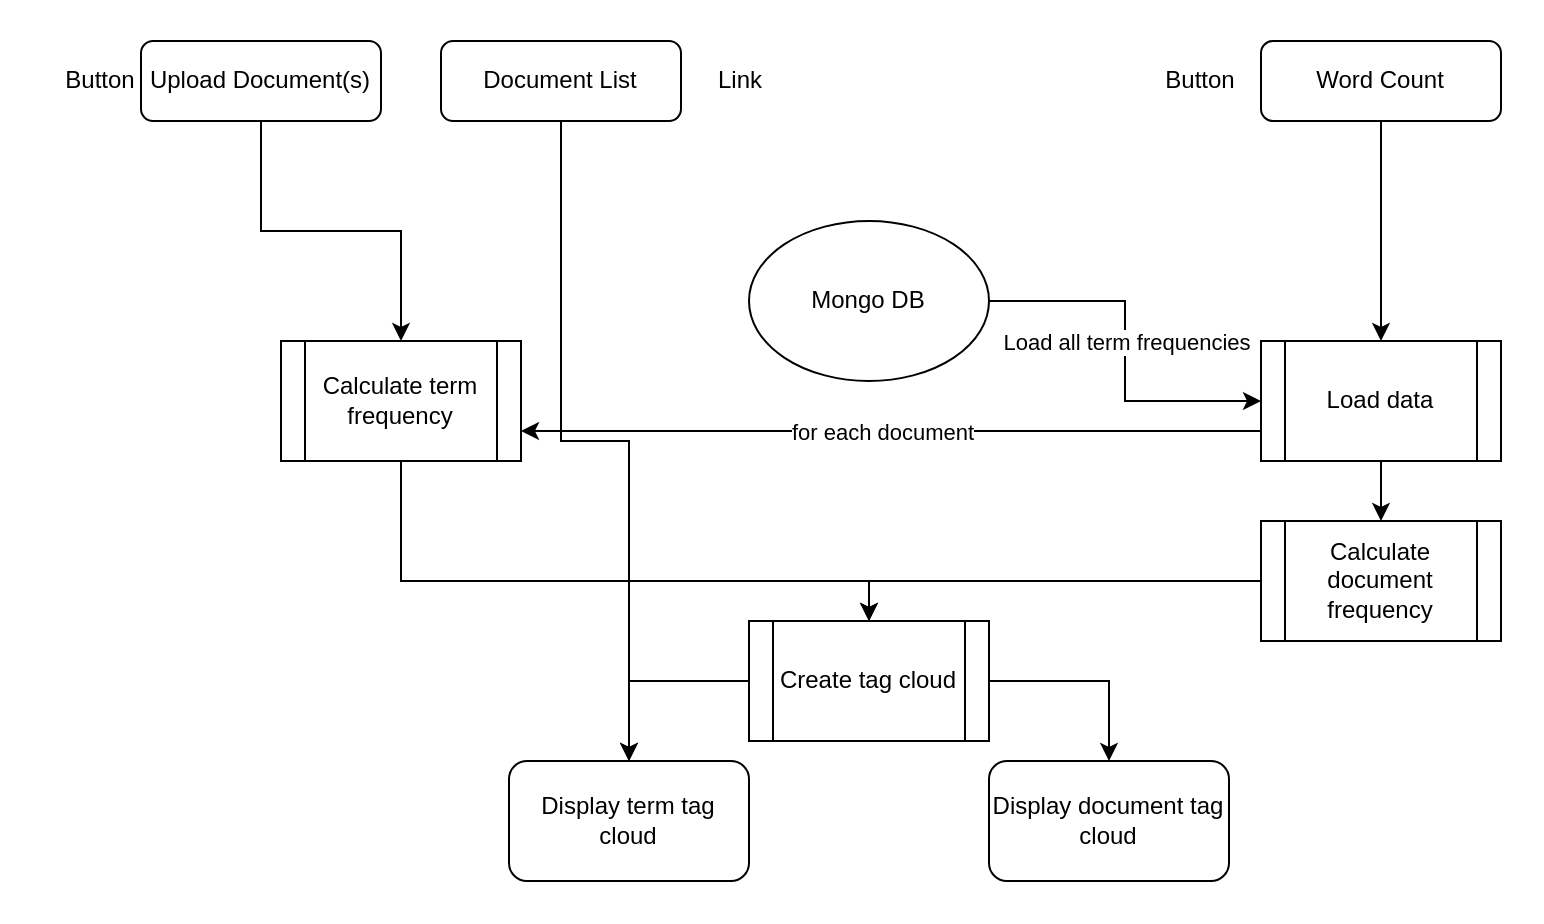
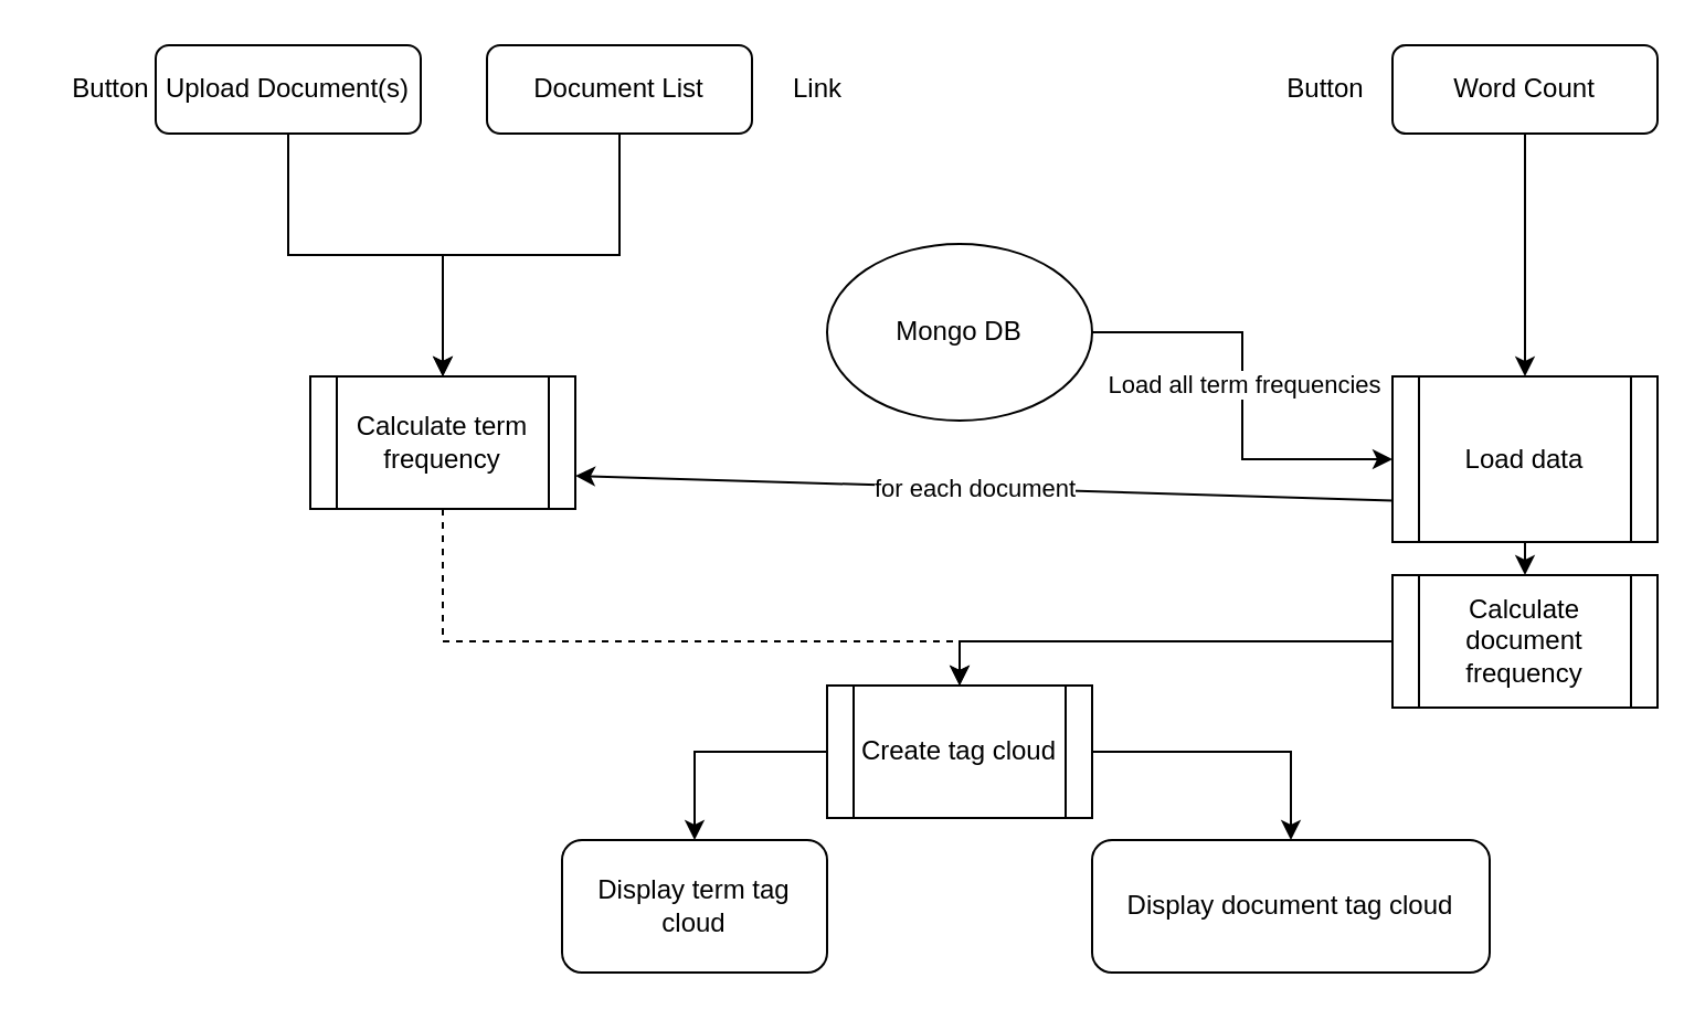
  <mxCell id="0" />
  <mxCell id="1" parent="0" />
  <mxCell id="2" style="edgeStyle=orthogonalEdgeStyle;rounded=0;orthogonalLoop=1;jettySize=auto;html=1;exitX=0.5;exitY=1;exitDx=0;exitDy=0;entryX=0.5;entryY=0;entryDx=0;entryDy=0;" edge="1" parent="1" source="3" target="13"><mxGeometry relative="1" as="geometry" /></mxCell>
  <mxCell id="3" value="Upload Document(s)" style="rounded=1;whiteSpace=wrap;html=1;fontSize=12;glass=0;strokeWidth=1;shadow=0;" parent="1" vertex="1"><mxGeometry x="70" y="20" width="120" height="40" as="geometry" /></mxCell>
  <mxCell id="4" value="" style="edgeStyle=orthogonalEdgeStyle;rounded=0;orthogonalLoop=1;jettySize=auto;html=1;exitX=1;exitY=0.5;exitDx=0;exitDy=0;entryX=0;entryY=0.5;entryDx=0;entryDy=0;" edge="1" parent="1" source="6" target="10"><mxGeometry relative="1" as="geometry" /></mxCell>
  <mxCell id="5" value="Load all term frequencies" style="edgeLabel;html=1;align=center;verticalAlign=middle;resizable=0;points=[];" vertex="1" connectable="0" parent="4"><mxGeometry x="-0.056" relative="1" as="geometry"><mxPoint as="offset" /></mxGeometry></mxCell>
  <mxCell id="6" value="Mongo DB" style="ellipse;whiteSpace=wrap;html=1;" vertex="1" parent="1"><mxGeometry x="374" y="110" width="120" height="80" as="geometry" /></mxCell>
  <mxCell id="7" style="edgeStyle=orthogonalEdgeStyle;rounded=0;orthogonalLoop=1;jettySize=auto;html=1;exitX=0.5;exitY=1;exitDx=0;exitDy=0;entryX=0.5;entryY=0;entryDx=0;entryDy=0;" edge="1" parent="1" source="8" target="10"><mxGeometry relative="1" as="geometry" /></mxCell>
  <mxCell id="8" value="Word Count" style="rounded=1;whiteSpace=wrap;html=1;fontSize=12;glass=0;strokeWidth=1;shadow=0;" vertex="1" parent="1"><mxGeometry x="630" y="20" width="120" height="40" as="geometry" /></mxCell>
  <mxCell id="9" style="edgeStyle=orthogonalEdgeStyle;rounded=0;orthogonalLoop=1;jettySize=auto;html=1;exitX=0.5;exitY=1;exitDx=0;exitDy=0;entryX=0.5;entryY=0;entryDx=0;entryDy=0;" edge="1" parent="1" source="10" target="26"><mxGeometry relative="1" as="geometry" /></mxCell>
- <mxCell id="10" value="Load data" style="shape=process;whiteSpace=wrap;html=1;backgroundOutline=1;" vertex="1" parent="1"><mxGeometry x="630" y="170" width="120" height="60" as="geometry" /></mxCell>
+ <mxCell id="10" value="Load data" style="shape=process;whiteSpace=wrap;html=1;backgroundOutline=1;" vertex="1" parent="1"><mxGeometry x="630" y="170" width="120" height="75" as="geometry" /></mxCell>
  <mxCell id="11" value="Display term tag cloud" style="rounded=1;whiteSpace=wrap;html=1;" vertex="1" parent="1"><mxGeometry x="254" y="380" width="120" height="60" as="geometry" /></mxCell>
- <mxCell id="12" style="edgeStyle=orthogonalEdgeStyle;rounded=0;orthogonalLoop=1;jettySize=auto;html=1;exitX=0.5;exitY=1;exitDx=0;exitDy=0;" edge="1" parent="1" source="13" target="16"><mxGeometry relative="1" as="geometry"><Array as="points"><mxPoint x="200" y="290" /><mxPoint x="434" y="290" /></Array></mxGeometry></mxCell>
+ <mxCell id="12" style="edgeStyle=orthogonalEdgeStyle;rounded=0;orthogonalLoop=1;jettySize=auto;html=1;exitX=0.5;exitY=1;exitDx=0;exitDy=0;dashed=1;" edge="1" parent="1" source="13" target="16"><mxGeometry relative="1" as="geometry"><Array as="points"><mxPoint x="200" y="290" /><mxPoint x="434" y="290" /></Array></mxGeometry></mxCell>
  <mxCell id="13" value="Calculate term frequency" style="shape=process;whiteSpace=wrap;html=1;backgroundOutline=1;" vertex="1" parent="1"><mxGeometry x="140" y="170" width="120" height="60" as="geometry" /></mxCell>
  <mxCell id="14" style="edgeStyle=orthogonalEdgeStyle;rounded=0;orthogonalLoop=1;jettySize=auto;html=1;exitX=1;exitY=0.5;exitDx=0;exitDy=0;entryX=0.5;entryY=0;entryDx=0;entryDy=0;" edge="1" parent="1" source="16" target="17"><mxGeometry relative="1" as="geometry" /></mxCell>
  <mxCell id="15" style="edgeStyle=orthogonalEdgeStyle;rounded=0;orthogonalLoop=1;jettySize=auto;html=1;exitX=0;exitY=0.5;exitDx=0;exitDy=0;entryX=0.5;entryY=0;entryDx=0;entryDy=0;" edge="1" parent="1" source="16" target="11"><mxGeometry relative="1" as="geometry" /></mxCell>
  <mxCell id="16" value="Create tag cloud" style="shape=process;whiteSpace=wrap;html=1;backgroundOutline=1;" vertex="1" parent="1"><mxGeometry x="374" y="310" width="120" height="60" as="geometry" /></mxCell>
- <mxCell id="17" value="Display document tag cloud" style="rounded=1;whiteSpace=wrap;html=1;" vertex="1" parent="1"><mxGeometry x="494" y="380" width="120" height="60" as="geometry" /></mxCell>
- <mxCell id="18" style="edgeStyle=orthogonalEdgeStyle;rounded=0;orthogonalLoop=1;jettySize=auto;html=1;exitX=0.5;exitY=1;exitDx=0;exitDy=0;" edge="1" parent="1" source="19" target="11"><mxGeometry relative="1" as="geometry" /></mxCell>
+ <mxCell id="17" value="Display document tag cloud" style="rounded=1;whiteSpace=wrap;html=1;" vertex="1" parent="1"><mxGeometry x="494" y="380" width="180" height="60" as="geometry" /></mxCell>
+ <mxCell id="18" style="edgeStyle=orthogonalEdgeStyle;rounded=0;orthogonalLoop=1;jettySize=auto;html=1;exitX=0.5;exitY=1;exitDx=0;exitDy=0;entryX=0.5;entryY=0;entryDx=0;entryDy=0;" edge="1" parent="1" source="19" target="13"><mxGeometry relative="1" as="geometry" /></mxCell>
  <mxCell id="19" value="Document List" style="rounded=1;whiteSpace=wrap;html=1;fontSize=12;glass=0;strokeWidth=1;shadow=0;" vertex="1" parent="1"><mxGeometry x="220" y="20" width="120" height="40" as="geometry" /></mxCell>
  <mxCell id="20" value="Button" style="text;html=1;align=center;verticalAlign=middle;whiteSpace=wrap;rounded=0;" vertex="1" parent="1"><mxGeometry x="570" y="25" width="60" height="30" as="geometry" /></mxCell>
  <mxCell id="21" value="Link" style="text;html=1;align=center;verticalAlign=middle;whiteSpace=wrap;rounded=0;" vertex="1" parent="1"><mxGeometry x="340" y="25" width="60" height="30" as="geometry" /></mxCell>
  <mxCell id="22" value="Button" style="text;html=1;align=center;verticalAlign=middle;whiteSpace=wrap;rounded=0;" vertex="1" parent="1"><mxGeometry y="25" width="60" height="30" as="geometry" x="20" /></mxCell>
  <mxCell id="23" value="" style="endArrow=classic;html=1;rounded=0;exitX=0;exitY=0.75;exitDx=0;exitDy=0;entryX=1;entryY=0.75;entryDx=0;entryDy=0;" edge="1" parent="1" source="10" target="13"><mxGeometry width="50" height="50" relative="1" as="geometry"><mxPoint x="430" y="340" as="sourcePoint" /><mxPoint x="480" y="290" as="targetPoint" /></mxGeometry></mxCell>
  <mxCell id="24" value="for each document" style="edgeLabel;html=1;align=center;verticalAlign=middle;resizable=0;points=[];" vertex="1" connectable="0" parent="23"><mxGeometry x="0.028" relative="1" as="geometry"><mxPoint as="offset" /></mxGeometry></mxCell>
  <mxCell id="25" style="edgeStyle=orthogonalEdgeStyle;rounded=0;orthogonalLoop=1;jettySize=auto;html=1;exitX=0;exitY=0.5;exitDx=0;exitDy=0;entryX=0.5;entryY=0;entryDx=0;entryDy=0;" edge="1" parent="1" source="26" target="16"><mxGeometry relative="1" as="geometry" /></mxCell>
  <mxCell id="26" value="Calculate document frequency" style="shape=process;whiteSpace=wrap;html=1;backgroundOutline=1;" vertex="1" parent="1"><mxGeometry x="630" y="260" width="120" height="60" as="geometry" /></mxCell>
